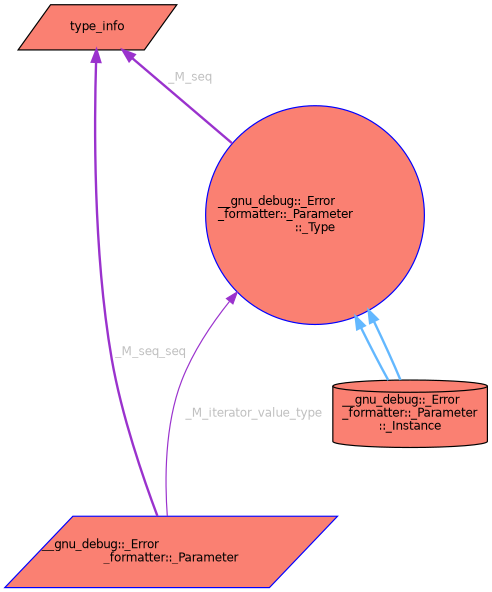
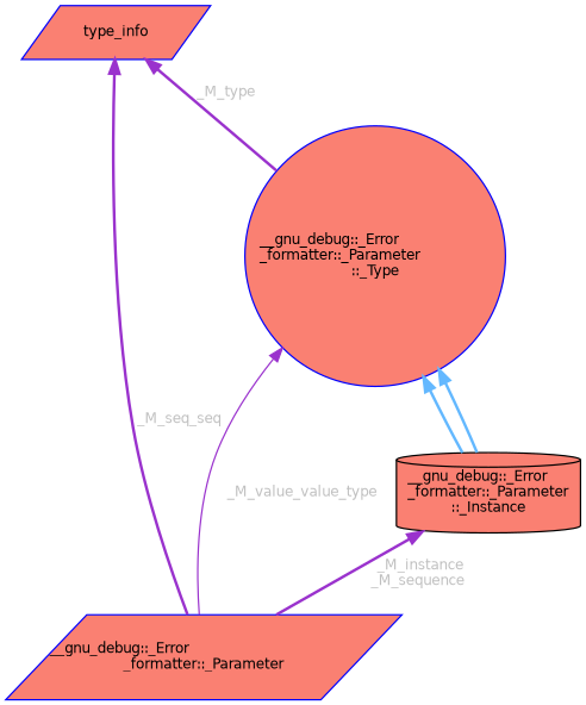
  digraph {
    rankdir=TB
    node [color=blue fillcolor=salmon fontname=Helvetica fontsize=10 shape=parallelogram style=filled]
    edge [color=darkorchid3 dir=back fontcolor=grey fontname=Helvetica fontsize=10 labelfontname=Helvetica labelfontsize=10 style=bold]
    n1 [fontcolor=black height=0.2 label="__gnu_debug::_Error\l_formatter::_Parameter" width=0.4]
    n2 [color=black height=0.2 label="__gnu_debug::_Error\l_formatter::_Parameter\l::_Instance" shape=cylinder width=0.4]
    n3 [height=0.2 label="__gnu_debug::_Error\l_formatter::_Parameter\l::_Type" shape=circle width=0.4]
-   n4 [color=black height=0.2 label=type_info width=0.4]
-   n3 -> n1 [label=" _M_iterator_value_type" style=solid]
+   n4 [height=0.2 label=type_info width=0.4]
+   n2 -> n1 [label=" _M_instance\n_M_sequence"]
+   n3 -> n1 [label=" _M_value_value_type" style=solid]
    n3 -> n2 [color=steelblue1 fontcolor=""]
    n3 -> n2 [color=steelblue1 fontcolor=""]
    n4 -> n1 [label=" _M_seq_seq"]
-   n4 -> n3 [label=" _M_seq"]
+   n4 -> n3 [label=" _M_type"]
  }
